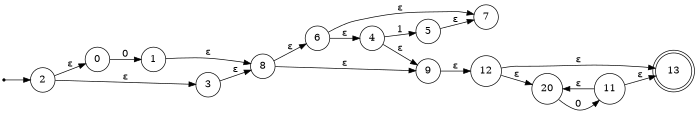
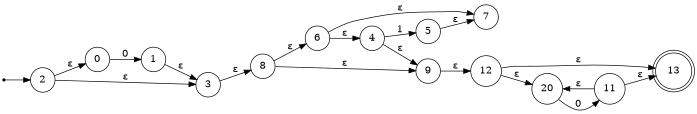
  digraph {
    rankdir=LR
    node [shape=circle]
    Start [shape=point]
    2
    0
    3
    13 [shape=doublecircle]
    1
    8
    6
    9
    4
    5
    7
    12
    n14 [label=20]
    11
    Start -> 2
    2 -> 0 [label="ε"]
    2 -> 3 [label="ε"]
    0 -> 1 [label=0]
    3 -> 8 [label="ε"]
-   1 -> 8 [label="ε"]
+   1 -> 3 [label="ε"]
    8 -> 6 [label="ε"]
    8 -> 9 [label="ε"]
    6 -> 4 [label="ε"]
    6 -> 7 [label="ε"]
    9 -> 12 [label="ε"]
    4 -> 9 [label="ε"]
    4 -> 5 [label=1]
    5 -> 7 [label="ε"]
    12 -> 13 [label="ε"]
    12 -> n14 [label="ε"]
    n14 -> 11 [label=0]
    11 -> 13 [label="ε"]
    11 -> n14 [label="ε"]
  }
